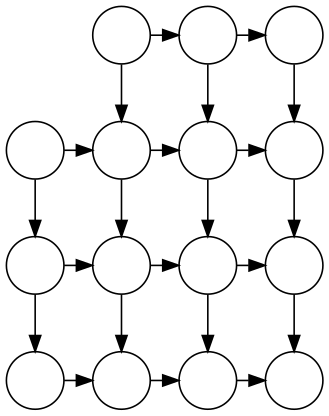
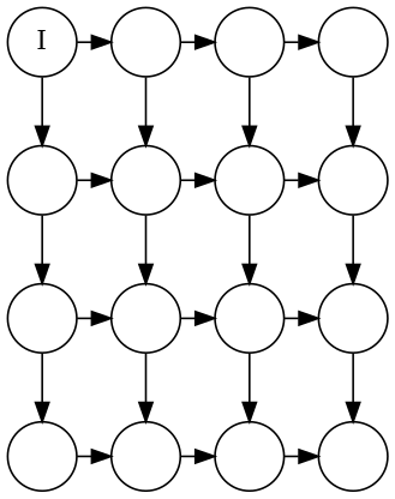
  digraph {
    fontname="DejaVu Serif"
    node [shape=circle fontname="DejaVu Serif"]
    edge [fontname="DejaVu Serif"]
+   n1 [label=I]
    n2 [label=" "]
    n3 [label=" "]
    n4 [label=" "]
    n5 [label=" "]
    n6 [label=" "]
    n7 [label=" "]
    n8 [label=" "]
    n9 [label=" "]
    n10 [label=" "]
    n11 [label=" "]
    n12 [label=" "]
    n13 [label=" "]
    n14 [label=" "]
    n15 [label=" "]
    n16 [label=" "]
    subgraph sub_1 {
      rank=same
+     n1
      n2
      n3
      n4
    }
    subgraph sub_2 {
      rank=same
      n5
      n6
      n7
      n8
    }
    subgraph sub_3 {
      rank=same
      n9
      n10
      n11
      n12
    }
    subgraph sub_4 {
      rank=same
      n13
      n14
      n15
      n16
    }
+   n1 -> n2
+   n1 -> n5
    n2 -> n3
    n2 -> n6
    n3 -> n4
    n3 -> n7
    n4 -> n8
    n5 -> n6
    n5 -> n9
    n6 -> n7
    n6 -> n10
    n7 -> n8
    n7 -> n11
    n8 -> n12
    n9 -> n10
    n9 -> n13
    n10 -> n11
    n10 -> n14
    n11 -> n12
    n11 -> n15
    n12 -> n16
    n13 -> n14
    n14 -> n15
    n15 -> n16
  }
